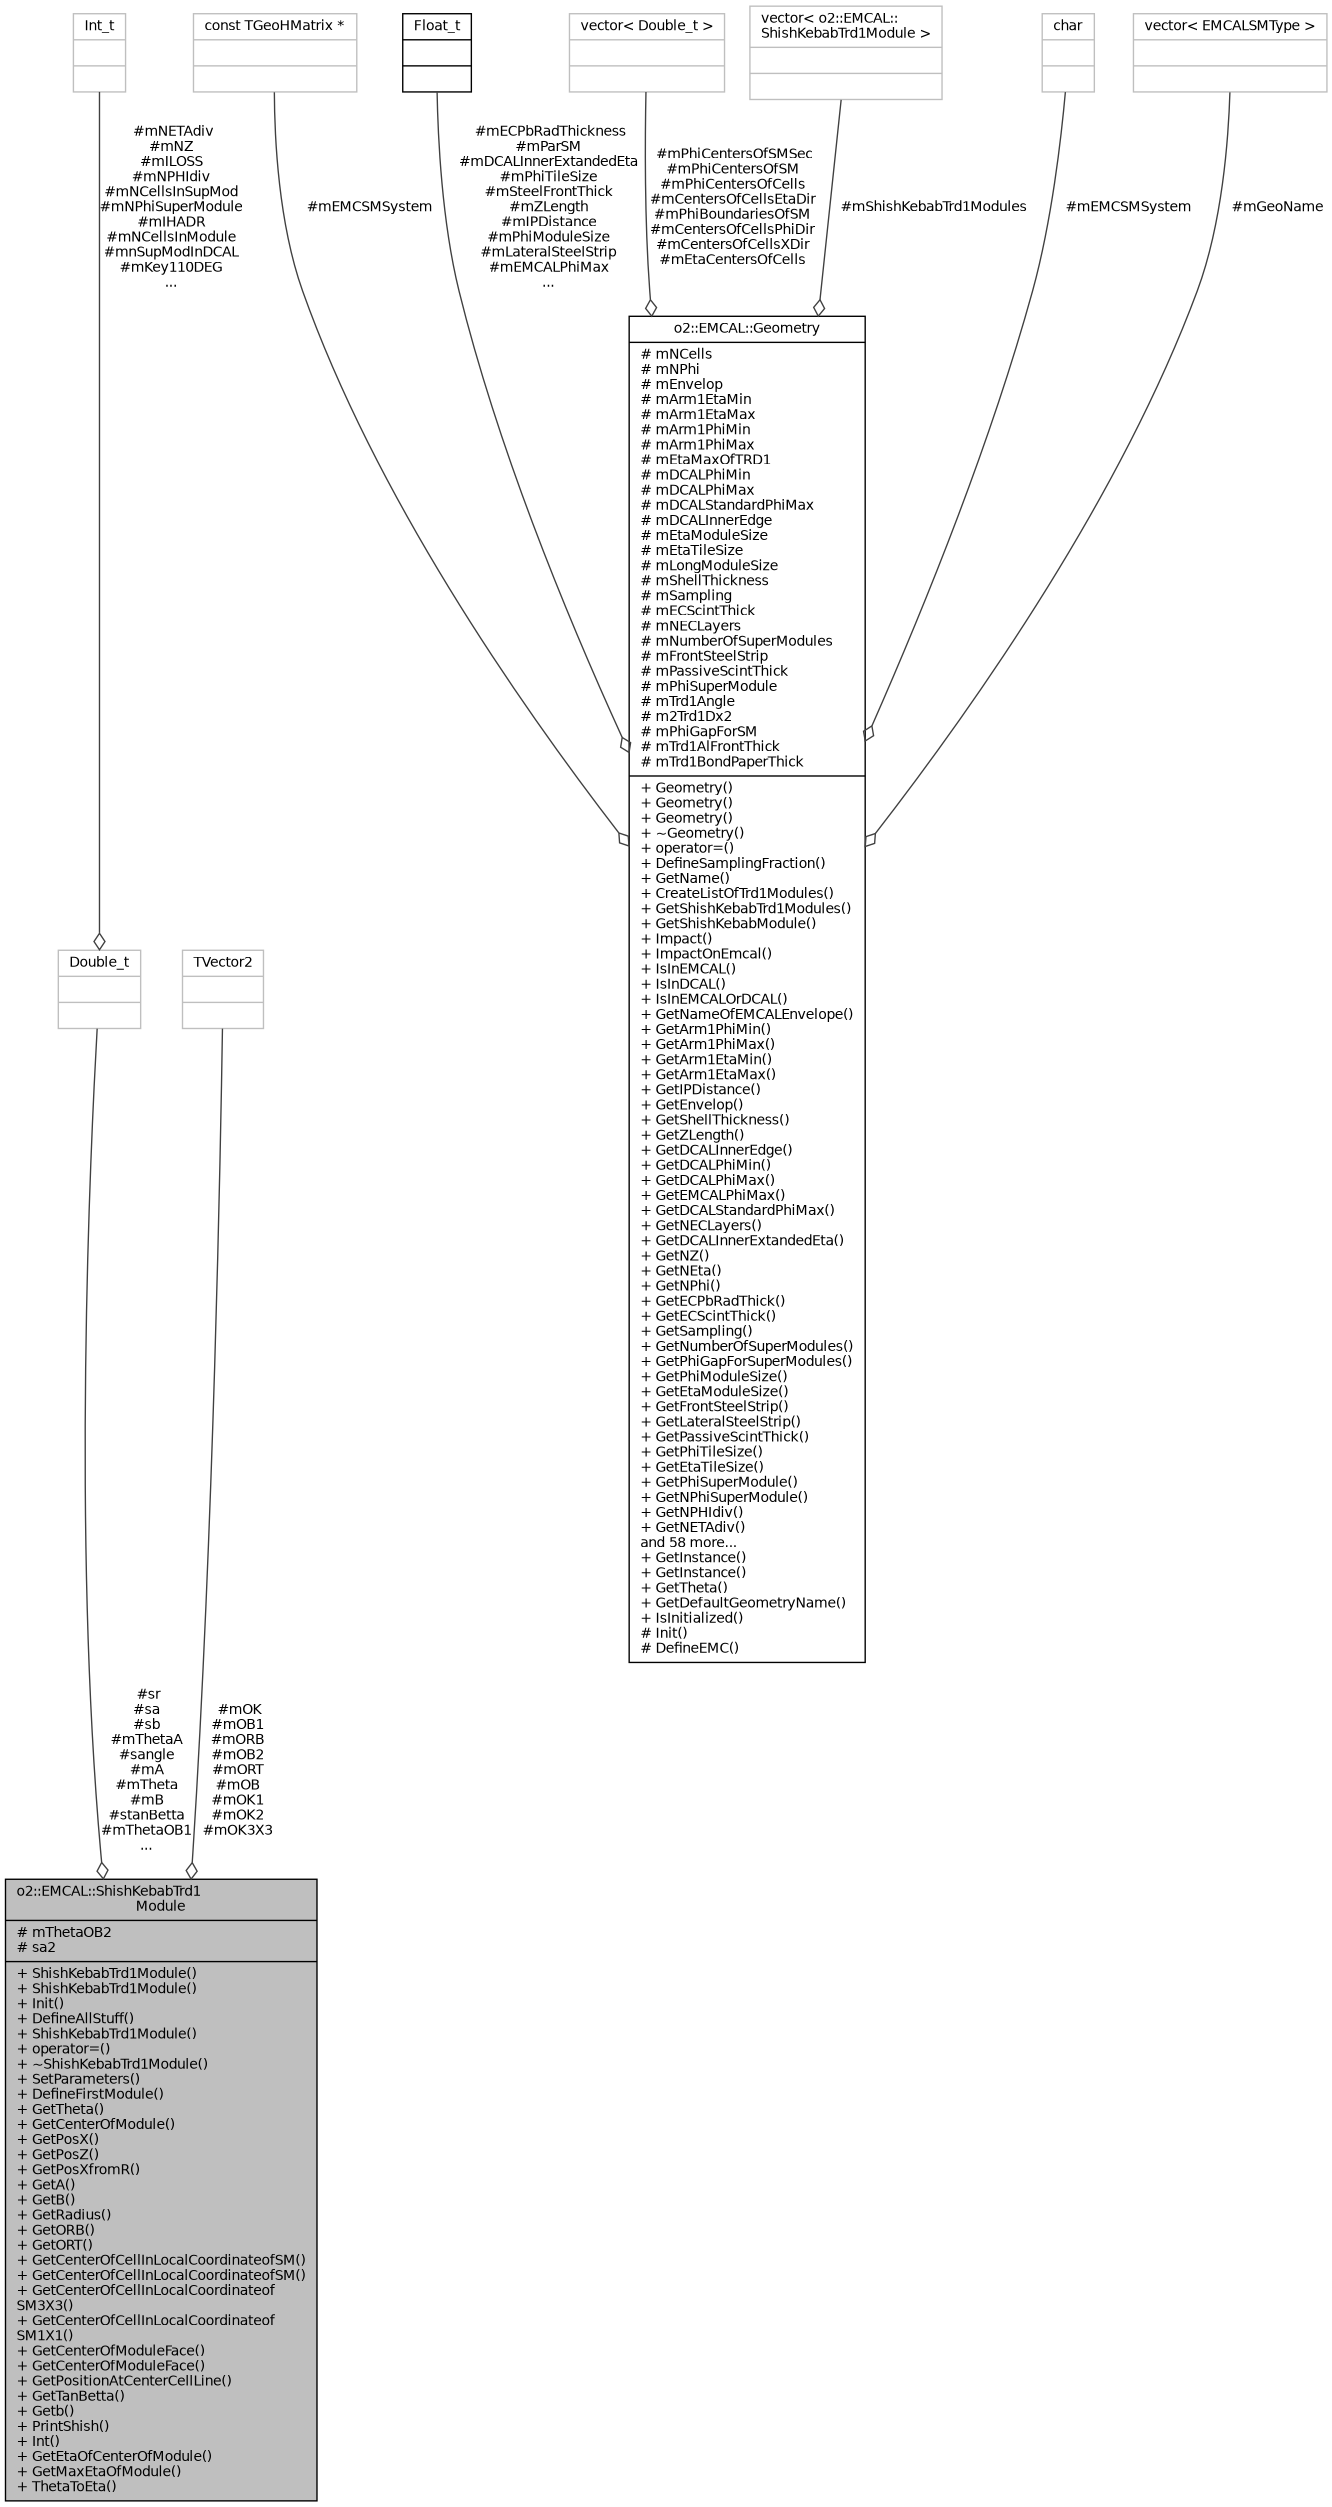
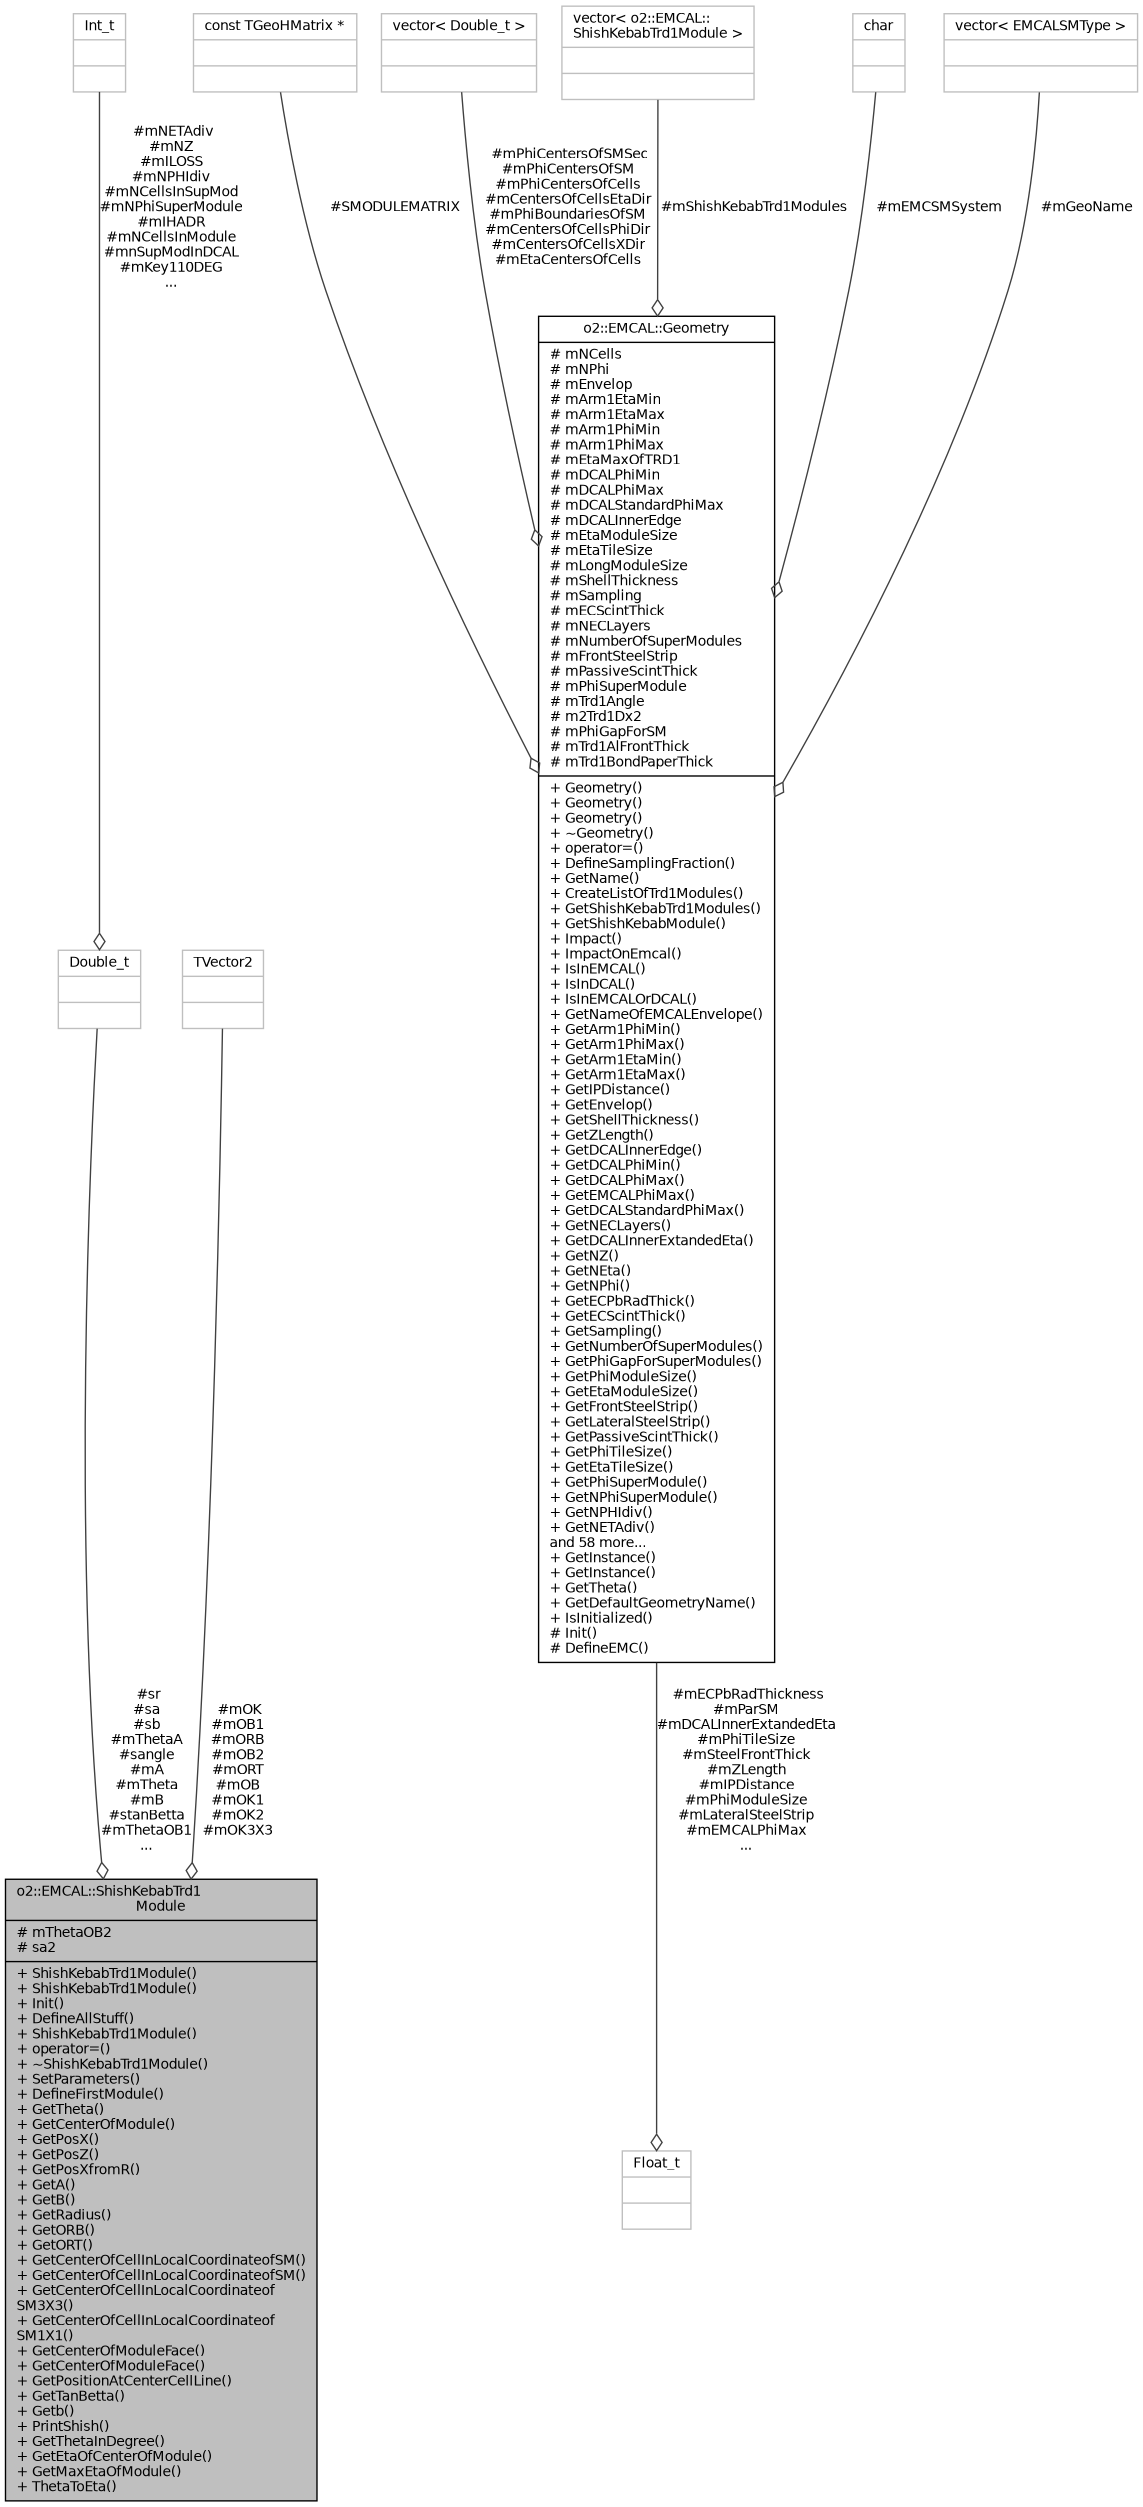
  digraph {
    node [color=grey75 fontname=Helvetica fontsize=10 shape=record]
    edge [arrowhead=odiamond color=grey25 fontname=Helvetica fontsize=10 labelfontname=Helvetica labelfontsize=10 style=solid]
-   n1 [color=black fillcolor=grey75 fontcolor=black height=0.2 label="{o2::EMCAL::ShishKebabTrd1\lModule\n|# mThetaOB2\l# sa2\l|+ ShishKebabTrd1Module()\l+ ShishKebabTrd1Module()\l+ Init()\l+ DefineAllStuff()\l+ ShishKebabTrd1Module()\l+ operator=()\l+ ~ShishKebabTrd1Module()\l+ SetParameters()\l+ DefineFirstModule()\l+ GetTheta()\l+ GetCenterOfModule()\l+ GetPosX()\l+ GetPosZ()\l+ GetPosXfromR()\l+ GetA()\l+ GetB()\l+ GetRadius()\l+ GetORB()\l+ GetORT()\l+ GetCenterOfCellInLocalCoordinateofSM()\l+ GetCenterOfCellInLocalCoordinateofSM()\l+ GetCenterOfCellInLocalCoordinateof\lSM3X3()\l+ GetCenterOfCellInLocalCoordinateof\lSM1X1()\l+ GetCenterOfModuleFace()\l+ GetCenterOfModuleFace()\l+ GetPositionAtCenterCellLine()\l+ GetTanBetta()\l+ Getb()\l+ PrintShish()\l+ Int()\l+ GetEtaOfCenterOfModule()\l+ GetMaxEtaOfModule()\l+ ThetaToEta()\l}" style=filled width=0.4]
+   n1 [color=black fillcolor=grey75 fontcolor=black height=0.2 label="{o2::EMCAL::ShishKebabTrd1\lModule\n|# mThetaOB2\l# sa2\l|+ ShishKebabTrd1Module()\l+ ShishKebabTrd1Module()\l+ Init()\l+ DefineAllStuff()\l+ ShishKebabTrd1Module()\l+ operator=()\l+ ~ShishKebabTrd1Module()\l+ SetParameters()\l+ DefineFirstModule()\l+ GetTheta()\l+ GetCenterOfModule()\l+ GetPosX()\l+ GetPosZ()\l+ GetPosXfromR()\l+ GetA()\l+ GetB()\l+ GetRadius()\l+ GetORB()\l+ GetORT()\l+ GetCenterOfCellInLocalCoordinateofSM()\l+ GetCenterOfCellInLocalCoordinateofSM()\l+ GetCenterOfCellInLocalCoordinateof\lSM3X3()\l+ GetCenterOfCellInLocalCoordinateof\lSM1X1()\l+ GetCenterOfModuleFace()\l+ GetCenterOfModuleFace()\l+ GetPositionAtCenterCellLine()\l+ GetTanBetta()\l+ Getb()\l+ PrintShish()\l+ GetThetaInDegree()\l+ GetEtaOfCenterOfModule()\l+ GetMaxEtaOfModule()\l+ ThetaToEta()\l}" style=filled width=0.4]
    n2 [color=black height=0.2 label="{o2::EMCAL::Geometry\n|# mNCells\l# mNPhi\l# mEnvelop\l# mArm1EtaMin\l# mArm1EtaMax\l# mArm1PhiMin\l# mArm1PhiMax\l# mEtaMaxOfTRD1\l# mDCALPhiMin\l# mDCALPhiMax\l# mDCALStandardPhiMax\l# mDCALInnerEdge\l# mEtaModuleSize\l# mEtaTileSize\l# mLongModuleSize\l# mShellThickness\l# mSampling\l# mECScintThick\l# mNECLayers\l# mNumberOfSuperModules\l# mFrontSteelStrip\l# mPassiveScintThick\l# mPhiSuperModule\l# mTrd1Angle\l# m2Trd1Dx2\l# mPhiGapForSM\l# mTrd1AlFrontThick\l# mTrd1BondPaperThick\l|+ Geometry()\l+ Geometry()\l+ Geometry()\l+ ~Geometry()\l+ operator=()\l+ DefineSamplingFraction()\l+ GetName()\l+ CreateListOfTrd1Modules()\l+ GetShishKebabTrd1Modules()\l+ GetShishKebabModule()\l+ Impact()\l+ ImpactOnEmcal()\l+ IsInEMCAL()\l+ IsInDCAL()\l+ IsInEMCALOrDCAL()\l+ GetNameOfEMCALEnvelope()\l+ GetArm1PhiMin()\l+ GetArm1PhiMax()\l+ GetArm1EtaMin()\l+ GetArm1EtaMax()\l+ GetIPDistance()\l+ GetEnvelop()\l+ GetShellThickness()\l+ GetZLength()\l+ GetDCALInnerEdge()\l+ GetDCALPhiMin()\l+ GetDCALPhiMax()\l+ GetEMCALPhiMax()\l+ GetDCALStandardPhiMax()\l+ GetNECLayers()\l+ GetDCALInnerExtandedEta()\l+ GetNZ()\l+ GetNEta()\l+ GetNPhi()\l+ GetECPbRadThick()\l+ GetECScintThick()\l+ GetSampling()\l+ GetNumberOfSuperModules()\l+ GetPhiGapForSuperModules()\l+ GetPhiModuleSize()\l+ GetEtaModuleSize()\l+ GetFrontSteelStrip()\l+ GetLateralSteelStrip()\l+ GetPassiveScintThick()\l+ GetPhiTileSize()\l+ GetEtaTileSize()\l+ GetPhiSuperModule()\l+ GetNPhiSuperModule()\l+ GetNPHIdiv()\l+ GetNETAdiv()\land 58 more...\l+ GetInstance()\l+ GetInstance()\l+ GetTheta()\l+ GetDefaultGeometryName()\l+ IsInitialized()\l# Init()\l# DefineEMC()\l}" width=0.4]
    n3 [height=0.2 label="{const TGeoHMatrix *\n||}" width=0.4]
-   n4 [color=black height=0.2 label="{Float_t\n||}" width=0.4]
+   n4 [height=0.2 label="{Float_t\n||}" width=0.4]
    n5 [height=0.2 label="{vector\< Double_t \>\n||}" width=0.4]
    n6 [height=0.2 label="{vector\< o2::EMCAL::\lShishKebabTrd1Module \>\n||}" width=0.4]
    n7 [height=0.2 label="{char\n||}" width=0.4]
    n8 [height=0.2 label="{vector\< EMCALSMType \>\n||}" width=0.4]
    n9 [height=0.2 label="{Int_t\n||}" width=0.4]
    n10 [height=0.2 label="{Double_t\n||}" width=0.4]
    n11 [height=0.2 label="{TVector2\n||}" width=0.4]
-   n3 -> n2 [label=" #mEMCSMSystem"]
-   n4 -> n2 [label=" #mECPbRadThickness\n#mParSM\n#mDCALInnerExtandedEta\n#mPhiTileSize\n#mSteelFrontThick\n#mZLength\n#mIPDistance\n#mPhiModuleSize\n#mLateralSteelStrip\n#mEMCALPhiMax\n..."]
+   n3 -> n2 [label=" #SMODULEMATRIX"]
+   n2 -> n4 [label=" #mECPbRadThickness\n#mParSM\n#mDCALInnerExtandedEta\n#mPhiTileSize\n#mSteelFrontThick\n#mZLength\n#mIPDistance\n#mPhiModuleSize\n#mLateralSteelStrip\n#mEMCALPhiMax\n..."]
    n5 -> n2 [label=" #mPhiCentersOfSMSec\n#mPhiCentersOfSM\n#mPhiCentersOfCells\n#mCentersOfCellsEtaDir\n#mPhiBoundariesOfSM\n#mCentersOfCellsPhiDir\n#mCentersOfCellsXDir\n#mEtaCentersOfCells"]
    n6 -> n2 [label=" #mShishKebabTrd1Modules"]
    n7 -> n2 [label=" #mEMCSMSystem"]
    n8 -> n2 [label=" #mGeoName"]
    n9 -> n10 [label=" #mNETAdiv\n#mNZ\n#mILOSS\n#mNPHIdiv\n#mNCellsInSupMod\n#mNPhiSuperModule\n#mIHADR\n#mNCellsInModule\n#mnSupModInDCAL\n#mKey110DEG\n..."]
    n10 -> n1 [label=" #sr\n#sa\n#sb\n#mThetaA\n#sangle\n#mA\n#mTheta\n#mB\n#stanBetta\n#mThetaOB1\n..."]
    n11 -> n1 [label=" #mOK\n#mOB1\n#mORB\n#mOB2\n#mORT\n#mOB\n#mOK1\n#mOK2\n#mOK3X3"]
  }
